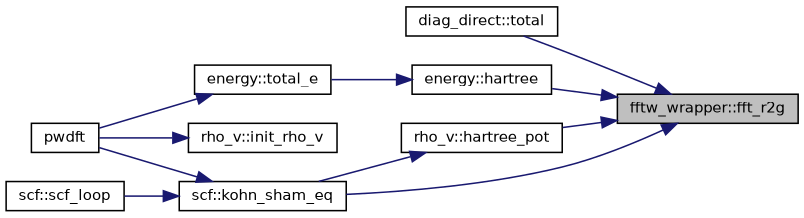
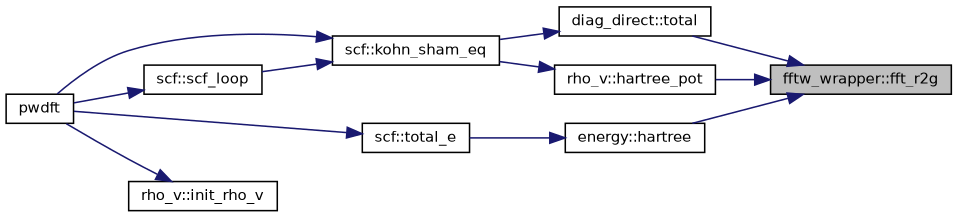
  digraph {
    rankdir=RL
    node [color=black fillcolor=white fontname=Helvetica fontsize=10 shape=record style=filled]
    edge [color=midnightblue dir=back fontname=Helvetica fontsize=10 labelfontname=Helvetica labelfontsize=10 style=solid]
    n1 [fillcolor=grey75 fontcolor=black height=0.2 label="fftw_wrapper::fft_r2g" width=0.4]
    n2 [height=0.2 label="diag_direct::total" width=0.4]
    n3 [height=0.2 label="energy::hartree" width=0.4]
    n4 [height=0.2 label="rho_v::hartree_pot" width=0.4]
    n5 [height=0.2 label="scf::kohn_sham_eq" width=0.4]
-   n6 [height=0.2 label="energy::total_e" width=0.4]
+   n6 [height=0.2 label="scf::total_e" width=0.4]
    n7 [height=0.2 label=pwdft width=0.4]
    n8 [height=0.2 label="scf::scf_loop" width=0.4]
    n9 [height=0.2 label="rho_v::init_rho_v" width=0.4]
    n1 -> n2
    n1 -> n3
    n1 -> n4
-   n1 -> n5
+   n2 -> n5
    n3 -> n6
    n4 -> n5
    n5 -> n7
    n5 -> n8
    n6 -> n7
+   n8 -> n7
    n9 -> n7
  }
